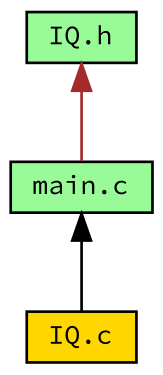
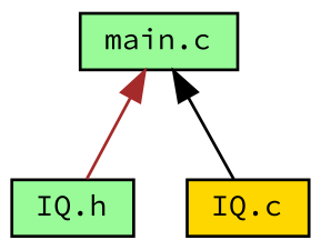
  digraph {
    fontname="Source Code Pro"
    node [color=black fillcolor=palegreen fontname="Source Code Pro" fontsize=10 shape=record style=filled]
    edge [dir=back fontname="Source Code Pro" fontsize=10 labelfontname=Helvetica labelfontsize=10 style=solid]
    n1 [fontcolor=black height=0.2 label="IQ.h" width=0.4]
    n2 [height=0.2 label="main.c" width=0.4]
    n3 [fillcolor=gold height=0.2 label="IQ.c" width=0.4]
-   n1 -> n2 [color=brown]
+   n2 -> n1 [color=brown]
    n2 -> n3 [color=black]
  }
